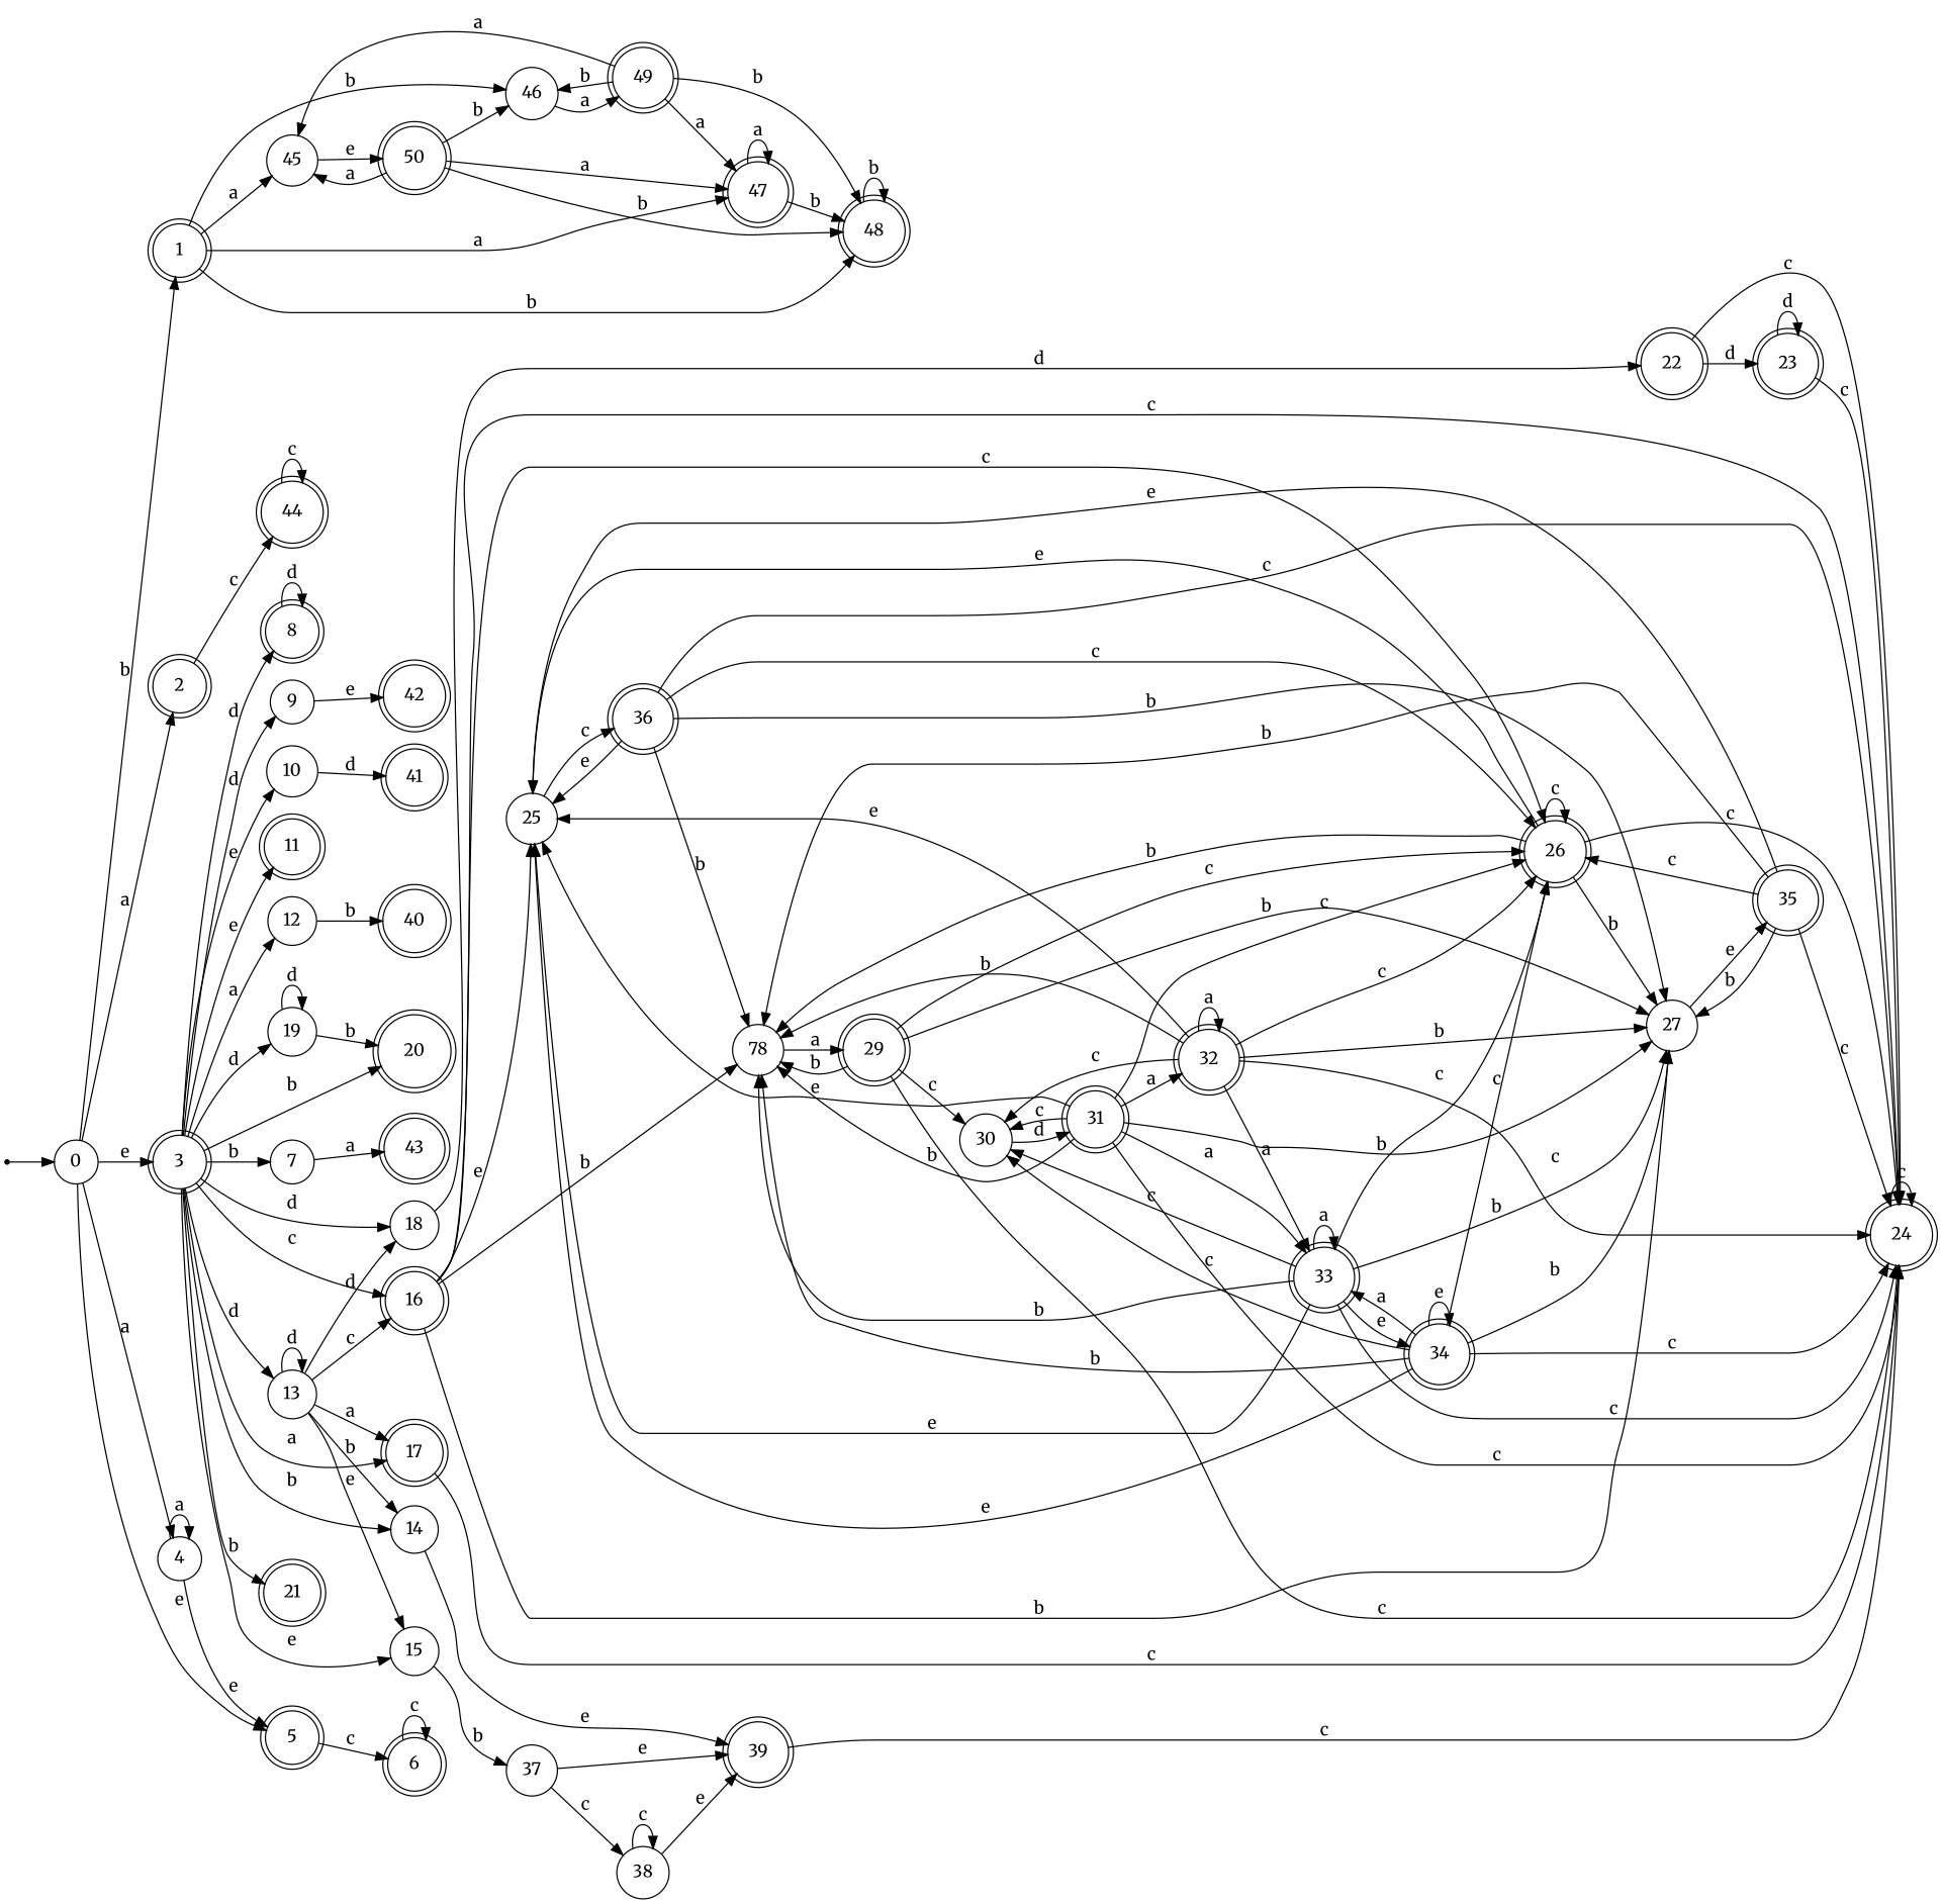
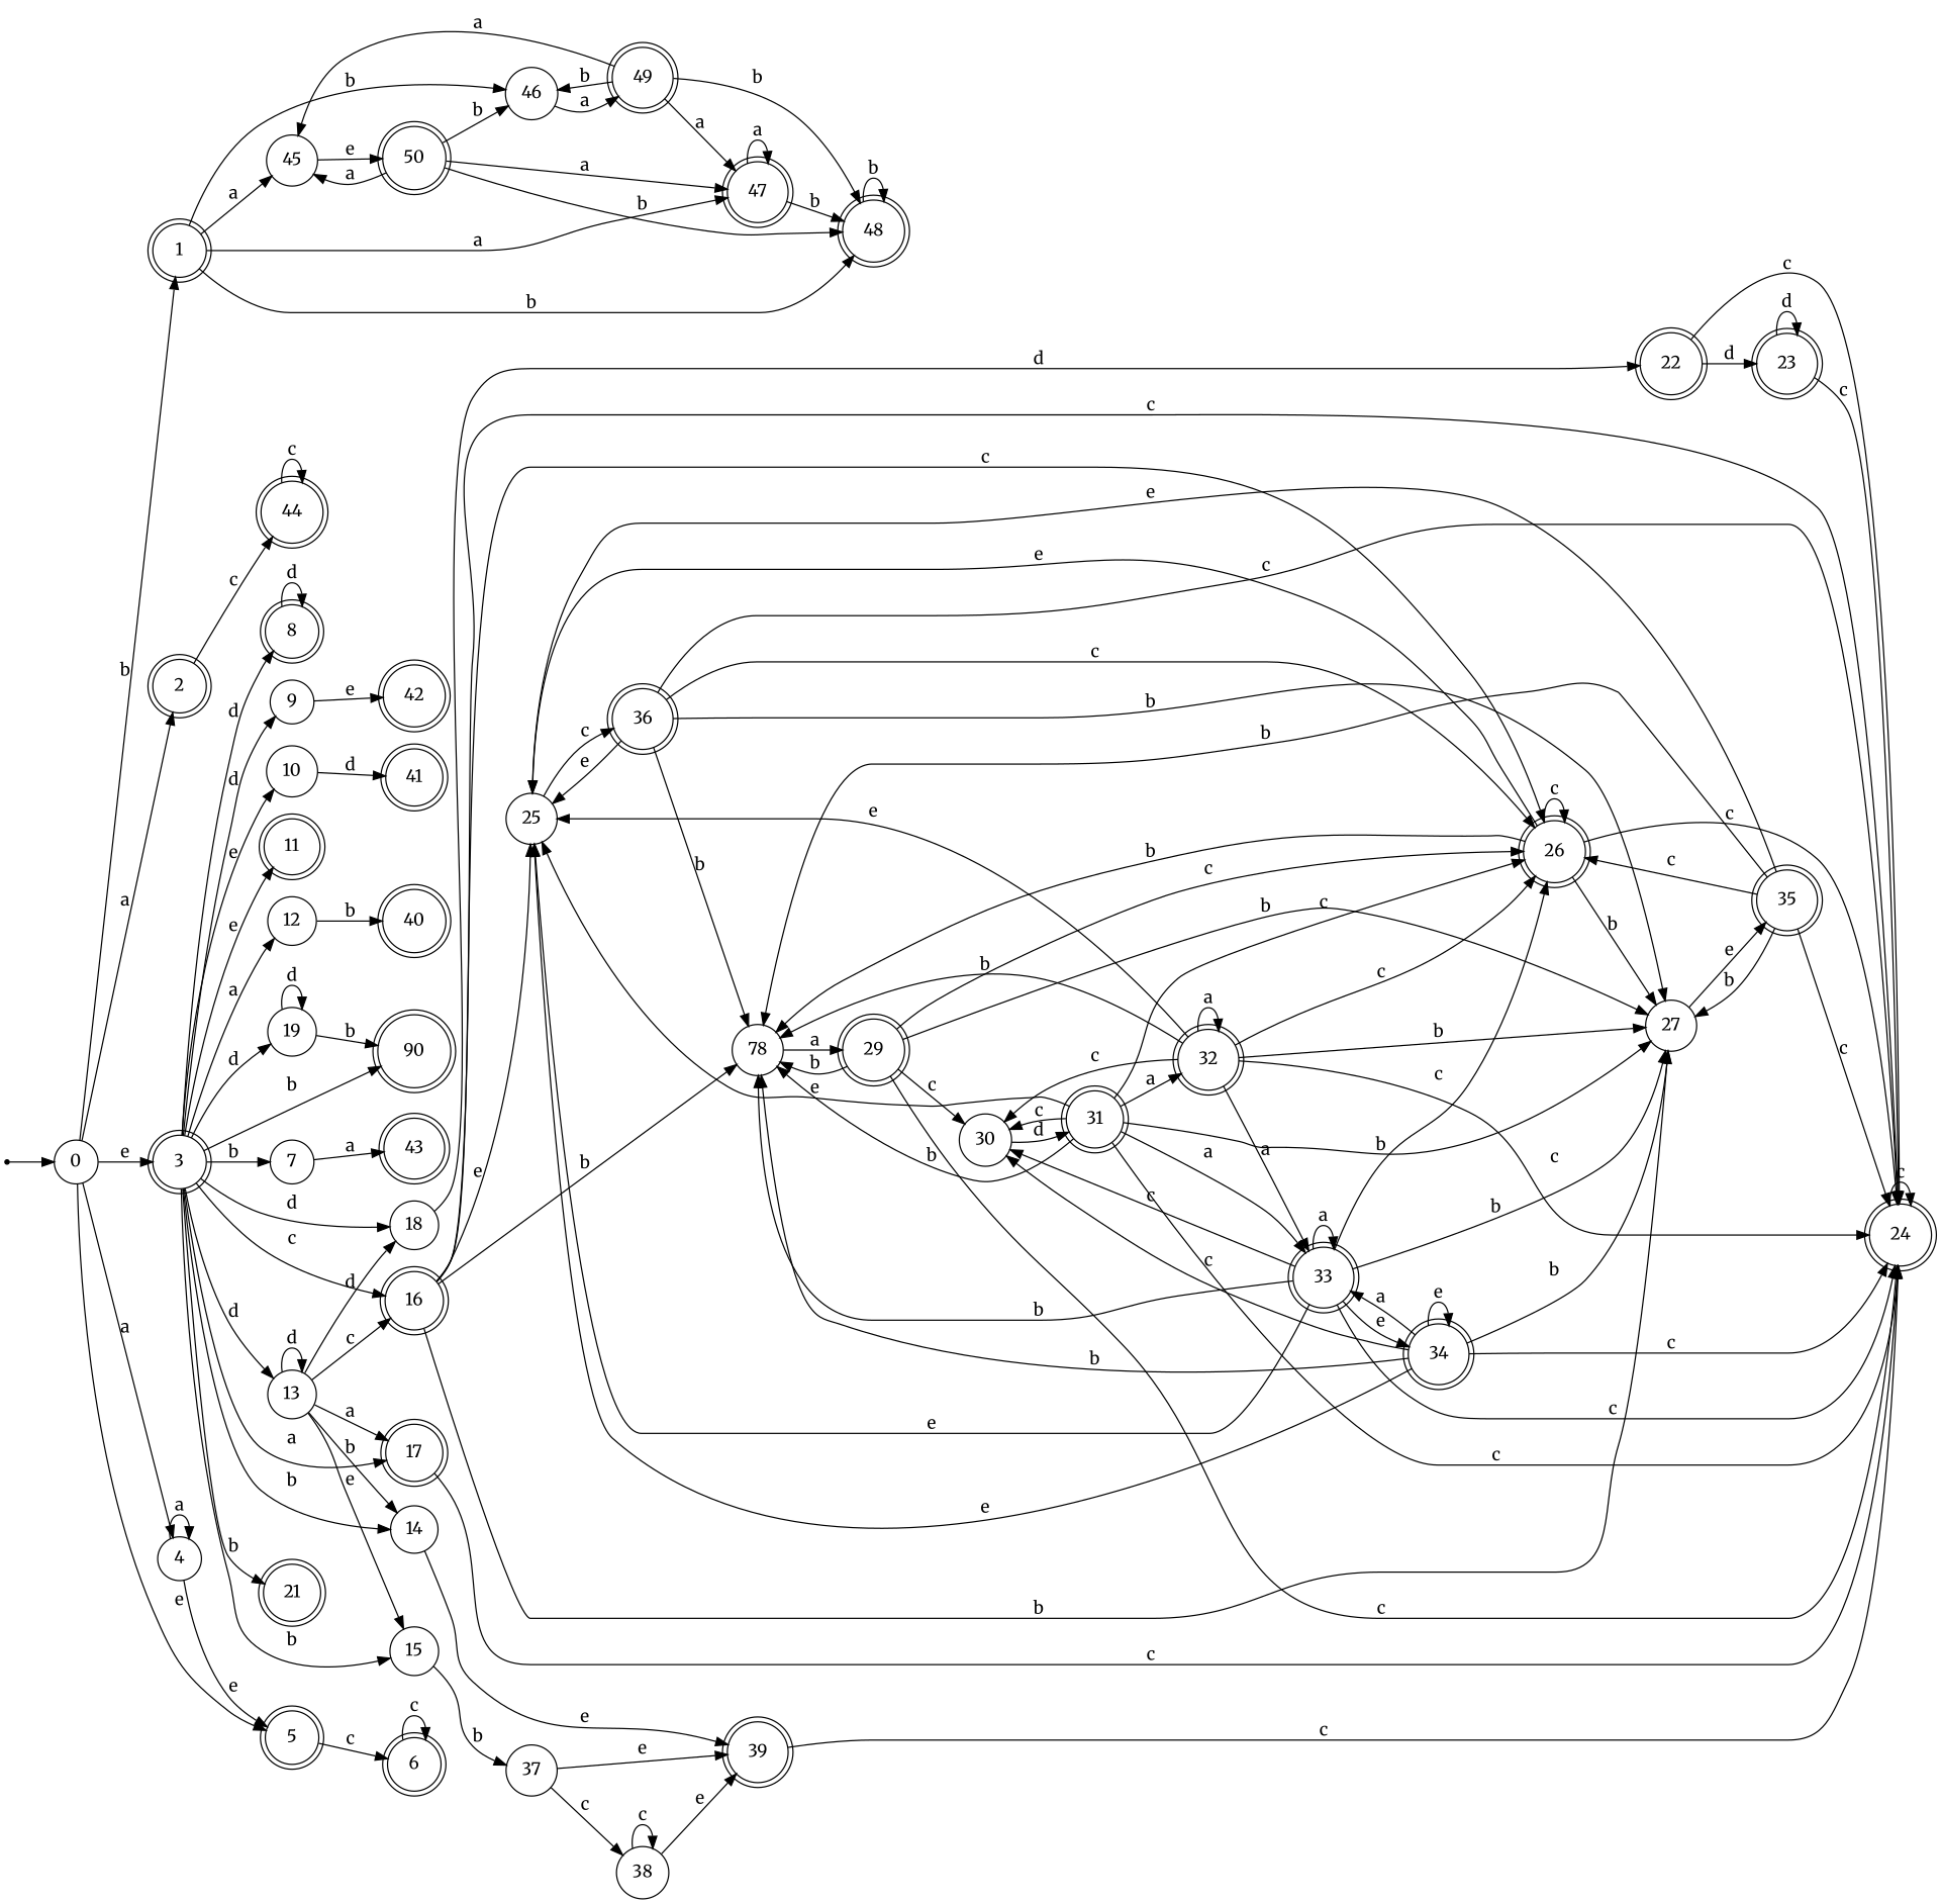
  digraph {
    fontname=Merriweather
    rankdir=LR
    node [fontname=Merriweather shape=doublecircle]
    edge [fontname=Merriweather]
    dummy0 [shape=point]
    0 [shape=circle]
    1
    2
    3
    4 [shape=circle]
    5
    45 [shape=circle]
    46 [shape=circle]
    47
    48
    44
    7 [shape=circle]
    8
    9 [shape=circle]
    10 [shape=circle]
    11
    12 [shape=circle]
    13 [shape=circle]
    14 [shape=circle]
    15 [shape=circle]
    16
    17
    18 [shape=circle]
    19 [shape=circle]
-   20
+   20 [label=90]
    21
    6
    50
    49
    43
    42
    41
    40
    39
    37 [shape=circle]
    24
    25 [shape=circle]
    26
    27 [shape=circle]
    n41 [label=78 shape=circle]
    22
    38 [shape=circle]
    36
    35
    29
    23
    30 [shape=circle]
    31
    32
    33
    34
    dummy0 -> 0
    0 -> 1 [label=b]
    0 -> 2 [label=a]
    0 -> 3 [label=e]
    0 -> 4 [label=a]
    0 -> 5 [label=e]
    1 -> 45 [label=a]
    1 -> 46 [label=b]
    1 -> 47 [label=a]
    1 -> 48 [label=b]
    2 -> 44 [label=c]
    3 -> 7 [label=b]
    3 -> 8 [label=d]
    3 -> 9 [label=d]
    3 -> 10 [label=e]
    3 -> 11 [label=e]
    3 -> 12 [label=a]
    3 -> 13 [label=d]
    3 -> 14 [label=b]
-   3 -> 15 [label=e]
+   3 -> 15 [label=b]
    3 -> 16 [label=c]
    3 -> 17 [label=a]
    3 -> 18 [label=d]
    3 -> 19 [label=d]
    3 -> 20 [label=b]
    3 -> 21 [label=b]
    4 -> 4 [label=a]
    4 -> 5 [label=e]
    5 -> 6 [label=c]
    45 -> 50 [label=e]
    46 -> 49 [label=a]
    47 -> 47 [label=a]
    47 -> 48 [label=b]
    48 -> 48 [label=b]
    44 -> 44 [label=c]
    7 -> 43 [label=a]
    8 -> 8 [label=d]
    9 -> 42 [label=e]
    10 -> 41 [label=d]
    12 -> 40 [label=b]
    13 -> 13 [label=d]
    13 -> 14 [label=b]
    13 -> 15 [label=e]
    13 -> 16 [label=c]
    13 -> 17 [label=a]
    13 -> 18 [label=d]
    14 -> 39 [label=e]
    15 -> 37 [label=b]
    16 -> 24 [label=c]
    16 -> 25 [label=e]
    16 -> 26 [label=c]
    16 -> 27 [label=b]
    16 -> n41 [label=b]
    17 -> 24 [label=c]
    18 -> 22 [label=d]
    19 -> 19 [label=d]
    19 -> 20 [label=b]
    6 -> 6 [label=c]
    50 -> 45 [label=a]
    50 -> 46 [label=b]
    50 -> 47 [label=a]
    50 -> 48 [label=b]
    49 -> 45 [label=a]
    49 -> 46 [label=b]
    49 -> 47 [label=a]
    49 -> 48 [label=b]
    39 -> 24 [label=c]
    37 -> 39 [label=e]
    37 -> 38 [label=c]
    24 -> 24 [label=c]
    25 -> 36 [label=c]
    26 -> 24 [label=c]
    26 -> 25 [label=e]
    26 -> 26 [label=c]
    26 -> 27 [label=b]
    26 -> n41 [label=b]
    27 -> 35 [label=e]
    n41 -> 29 [label=a]
    22 -> 24 [label=c]
    22 -> 23 [label=d]
    38 -> 39 [label=e]
    38 -> 38 [label=c]
    36 -> 24 [label=c]
    36 -> 25 [label=e]
    36 -> 26 [label=c]
    36 -> 27 [label=b]
    36 -> n41 [label=b]
    35 -> 24 [label=c]
    35 -> 25 [label=e]
    35 -> 26 [label=c]
    35 -> 27 [label=b]
    35 -> n41 [label=b]
    29 -> 24 [label=c]
    29 -> 26 [label=c]
    29 -> 27 [label=b]
    29 -> n41 [label=b]
    29 -> 30 [label=c]
    23 -> 24 [label=c]
    23 -> 23 [label=d]
    30 -> 31 [label=d]
    31 -> 24 [label=c]
    31 -> 25 [label=e]
    31 -> 26 [label=c]
    31 -> 27 [label=b]
    31 -> n41 [label=b]
    31 -> 30 [label=c]
    31 -> 32 [label=a]
    31 -> 33 [label=a]
    32 -> 24 [label=c]
    32 -> 25 [label=e]
    32 -> 26 [label=c]
    32 -> 27 [label=b]
    32 -> n41 [label=b]
    32 -> 30 [label=c]
    32 -> 32 [label=a]
    32 -> 33 [label=a]
    33 -> 24 [label=c]
    33 -> 25 [label=e]
    33 -> 26 [label=c]
    33 -> 27 [label=b]
    33 -> n41 [label=b]
    33 -> 30 [label=c]
    33 -> 33 [label=a]
    33 -> 34 [label=e]
    34 -> 24 [label=c]
    34 -> 25 [label=e]
-   34 -> 26 [label=c]
    34 -> 27 [label=b]
    34 -> n41 [label=b]
    34 -> 30 [label=c]
    34 -> 33 [label=a]
    34 -> 34 [label=e]
  }
